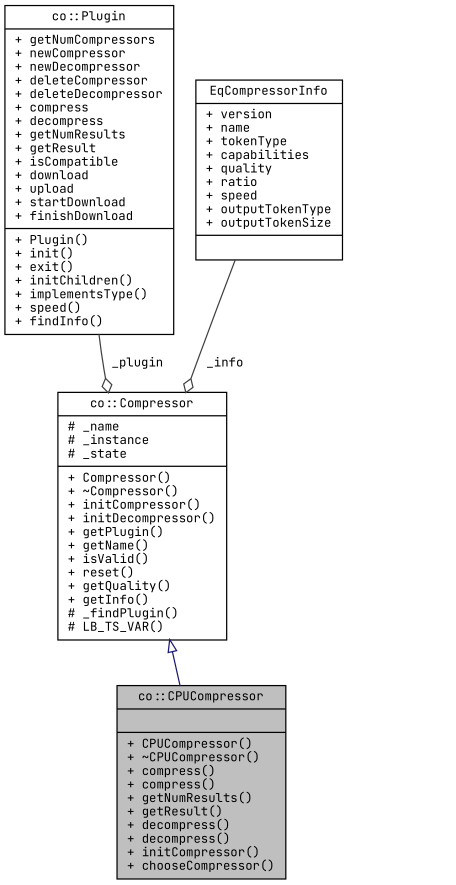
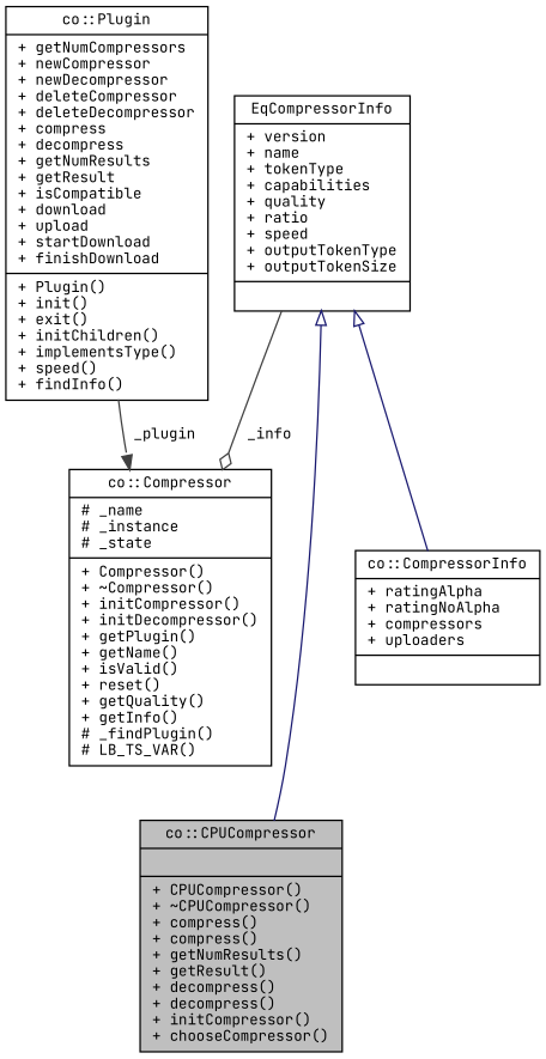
  digraph {
    fontname="JetBrains Mono"
    node [color=black fillcolor=white fontname="JetBrains Mono" fontsize=10 shape=record style=filled]
    edge [color=midnightblue fontname="JetBrains Mono" fontsize=10 labelfontname=FreeSans labelfontsize=10 style=solid]
    n1 [fillcolor=grey75 fontcolor=black height=0.2 label="{co::CPUCompressor\n||+ CPUCompressor()\l+ ~CPUCompressor()\l+ compress()\l+ compress()\l+ getNumResults()\l+ getResult()\l+ decompress()\l+ decompress()\l+ initCompressor()\l+ chooseCompressor()\l}" width=0.4]
    n2 [height=0.2 label="{co::Compressor\n|# _name\l# _instance\l# _state\l|+ Compressor()\l+ ~Compressor()\l+ initCompressor()\l+ initDecompressor()\l+ getPlugin()\l+ getName()\l+ isValid()\l+ reset()\l+ getQuality()\l+ getInfo()\l# _findPlugin()\l# LB_TS_VAR()\l}" width=0.4]
    n3 [height=0.2 label="{co::Plugin\n|+ getNumCompressors\l+ newCompressor\l+ newDecompressor\l+ deleteCompressor\l+ deleteDecompressor\l+ compress\l+ decompress\l+ getNumResults\l+ getResult\l+ isCompatible\l+ download\l+ upload\l+ startDownload\l+ finishDownload\l|+ Plugin()\l+ init()\l+ exit()\l+ initChildren()\l+ implementsType()\l+ speed()\l+ findInfo()\l}" width=0.4]
+   n4 [height=0.2 label="{co::CompressorInfo\n|+ ratingAlpha\l+ ratingNoAlpha\l+ compressors\l+ uploaders\l|}" width=0.4]
    n5 [height=0.2 label="{EqCompressorInfo\n|+ version\l+ name\l+ tokenType\l+ capabilities\l+ quality\l+ ratio\l+ speed\l+ outputTokenType\l+ outputTokenSize\l|}" width=0.4]
-   n2 -> n1 [arrowtail=onormal dir=back]
-   n3 -> n2 [arrowhead=odiamond color=grey25 label=" _plugin"]
+   n5 -> n1 [arrowtail=onormal dir=back]
+   n3 -> n2 [arrowhead=normal color=grey25 label=" _plugin"]
    n5 -> n2 [arrowhead=odiamond color=grey25 label=" _info"]
+   n5 -> n4 [arrowtail=onormal dir=back]
  }
